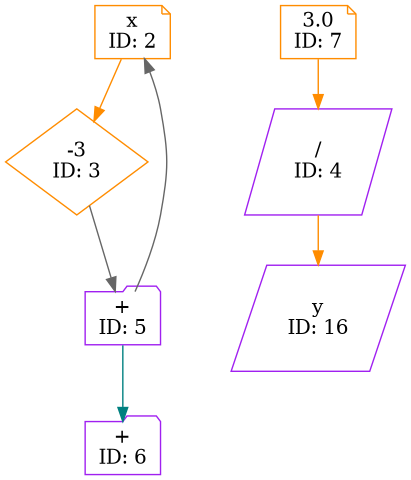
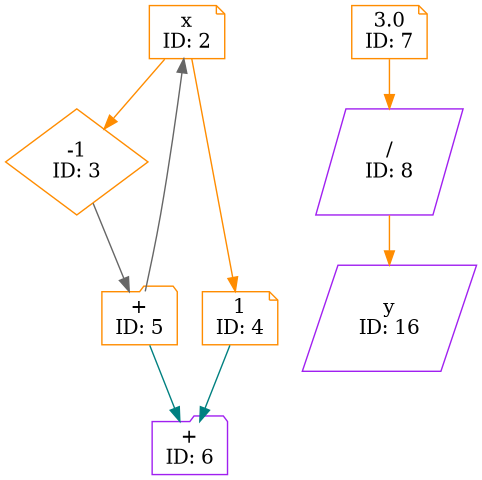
  digraph {
    node [color=darkorange shape=note]
    edge [color=darkorange photon_data="EDGE,SrcNode:2,SrcNodePort:data"]
    n1 [label="x\nID: 2"]
-   n2 [label="-3\nID: 3" shape=diamond]
-   n4 [color=purple label="+\nID: 5" shape=folder]
+   n2 [label="-1\nID: 3" shape=diamond]
+   n3 [label="1\nID: 4"]
+   n4 [label="+\nID: 5" shape=folder]
    n5 [color=purple label="+\nID: 6" shape=folder]
-   n6 [color=purple label="/\nID: 4" shape=parallelogram]
+   n6 [color=purple label="/\nID: 8" shape=parallelogram]
    n7 [color=purple label="y\nID: 16" shape=parallelogram]
    n8 [label="3.0\nID: 7"]
    n1 -> n2
+   n1 -> n3
    n2 -> n4 [color=gray40 photon_data="EDGE,SrcNode:3,SrcNodePort:output"]
+   n3 -> n5 [color=teal photon_data="EDGE,SrcNode:4,SrcNodePort:output"]
    n4 -> n1 [color=gray40]
    n4 -> n5 [color=teal photon_data="EDGE,SrcNode:5,SrcNodePort:result"]
    n6 -> n7 [photon_data="EDGE,SrcNode:8,SrcNodePort:result"]
    n8 -> n6 [photon_data="EDGE,SrcNode:7,SrcNodePort:value"]
  }
